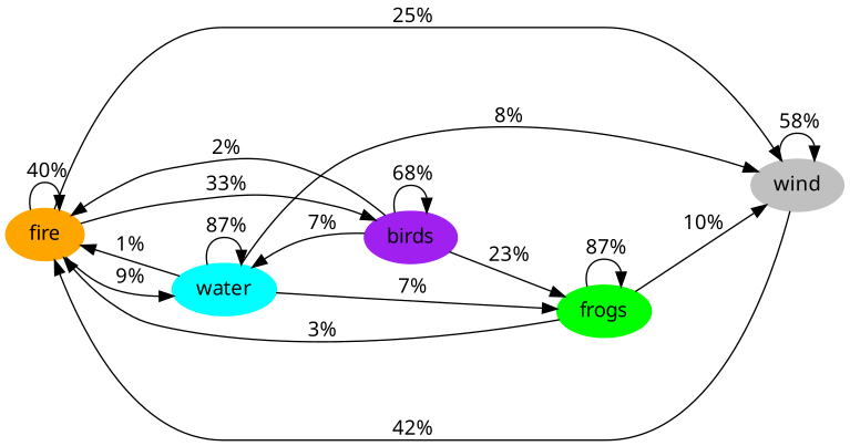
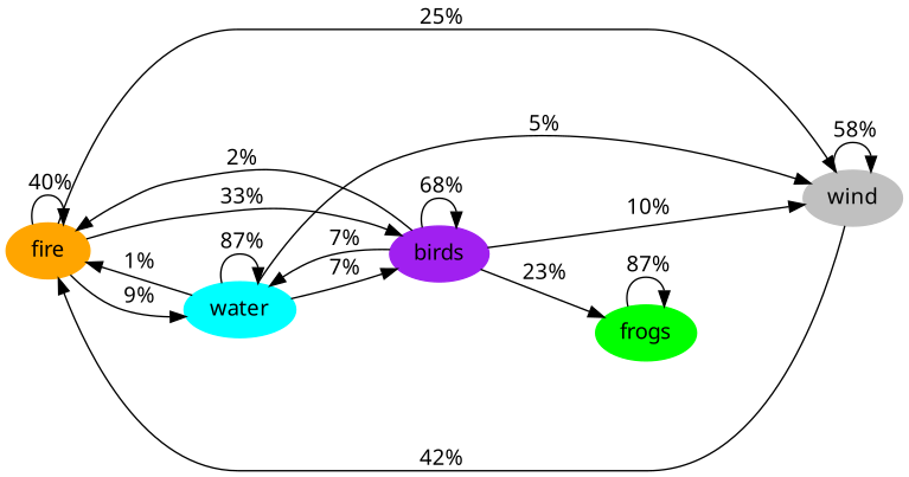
  digraph {
    rankdir=LR
    node [fontname=avenir style=filled]
    edge [fontname=avenir]
    fire [color=orange]
    water [color=aqua]
    wind [color=gray]
    birds [color=purple]
    frogs [color=green]
    fire -> fire [label=" 40%"]
    fire -> water [label=" 9%"]
    fire -> wind [label=" 25%"]
    fire -> birds [label=" 33%"]
    water -> fire [label=" 1%"]
    water -> water [label=" 87%"]
-   water -> wind [label=" 8%"]
-   water -> frogs [label=" 7%"]
+   water -> wind [label=" 5%"]
+   water -> birds [label=" 7%"]
    wind -> fire [label=" 42%"]
    wind -> wind [label=" 58%"]
    birds -> fire [label=" 2%"]
    birds -> water [label=" 7%"]
    birds -> birds [label=" 68%"]
    birds -> frogs [label=" 23%"]
-   frogs -> fire [label=" 3%"]
-   frogs -> wind [label=" 10%"]
+   birds -> wind [label=" 10%"]
    frogs -> frogs [label=" 87%"]
  }
